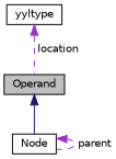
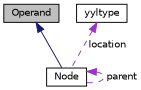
  digraph {
    node [color=black fillcolor=white fontname=Helvetica fontsize=10 shape=record style=filled]
    edge [color=darkorchid3 dir=back fontname=Helvetica fontsize=10 labelfontname=Helvetica labelfontsize=10 style=dashed]
    n1 [fillcolor=grey75 fontcolor=black height=0.2 label=Operand width=0.4]
    n2 [height=0.2 label="Node" width=0.4]
    n3 [height=0.2 label=yyltype width=0.4]
    n1 -> n2 [color=midnightblue style=solid]
    n2 -> n2 [label=" parent"]
-   n3 -> n1 [label=" location"]
+   n3 -> n2 [label=" location"]
  }
